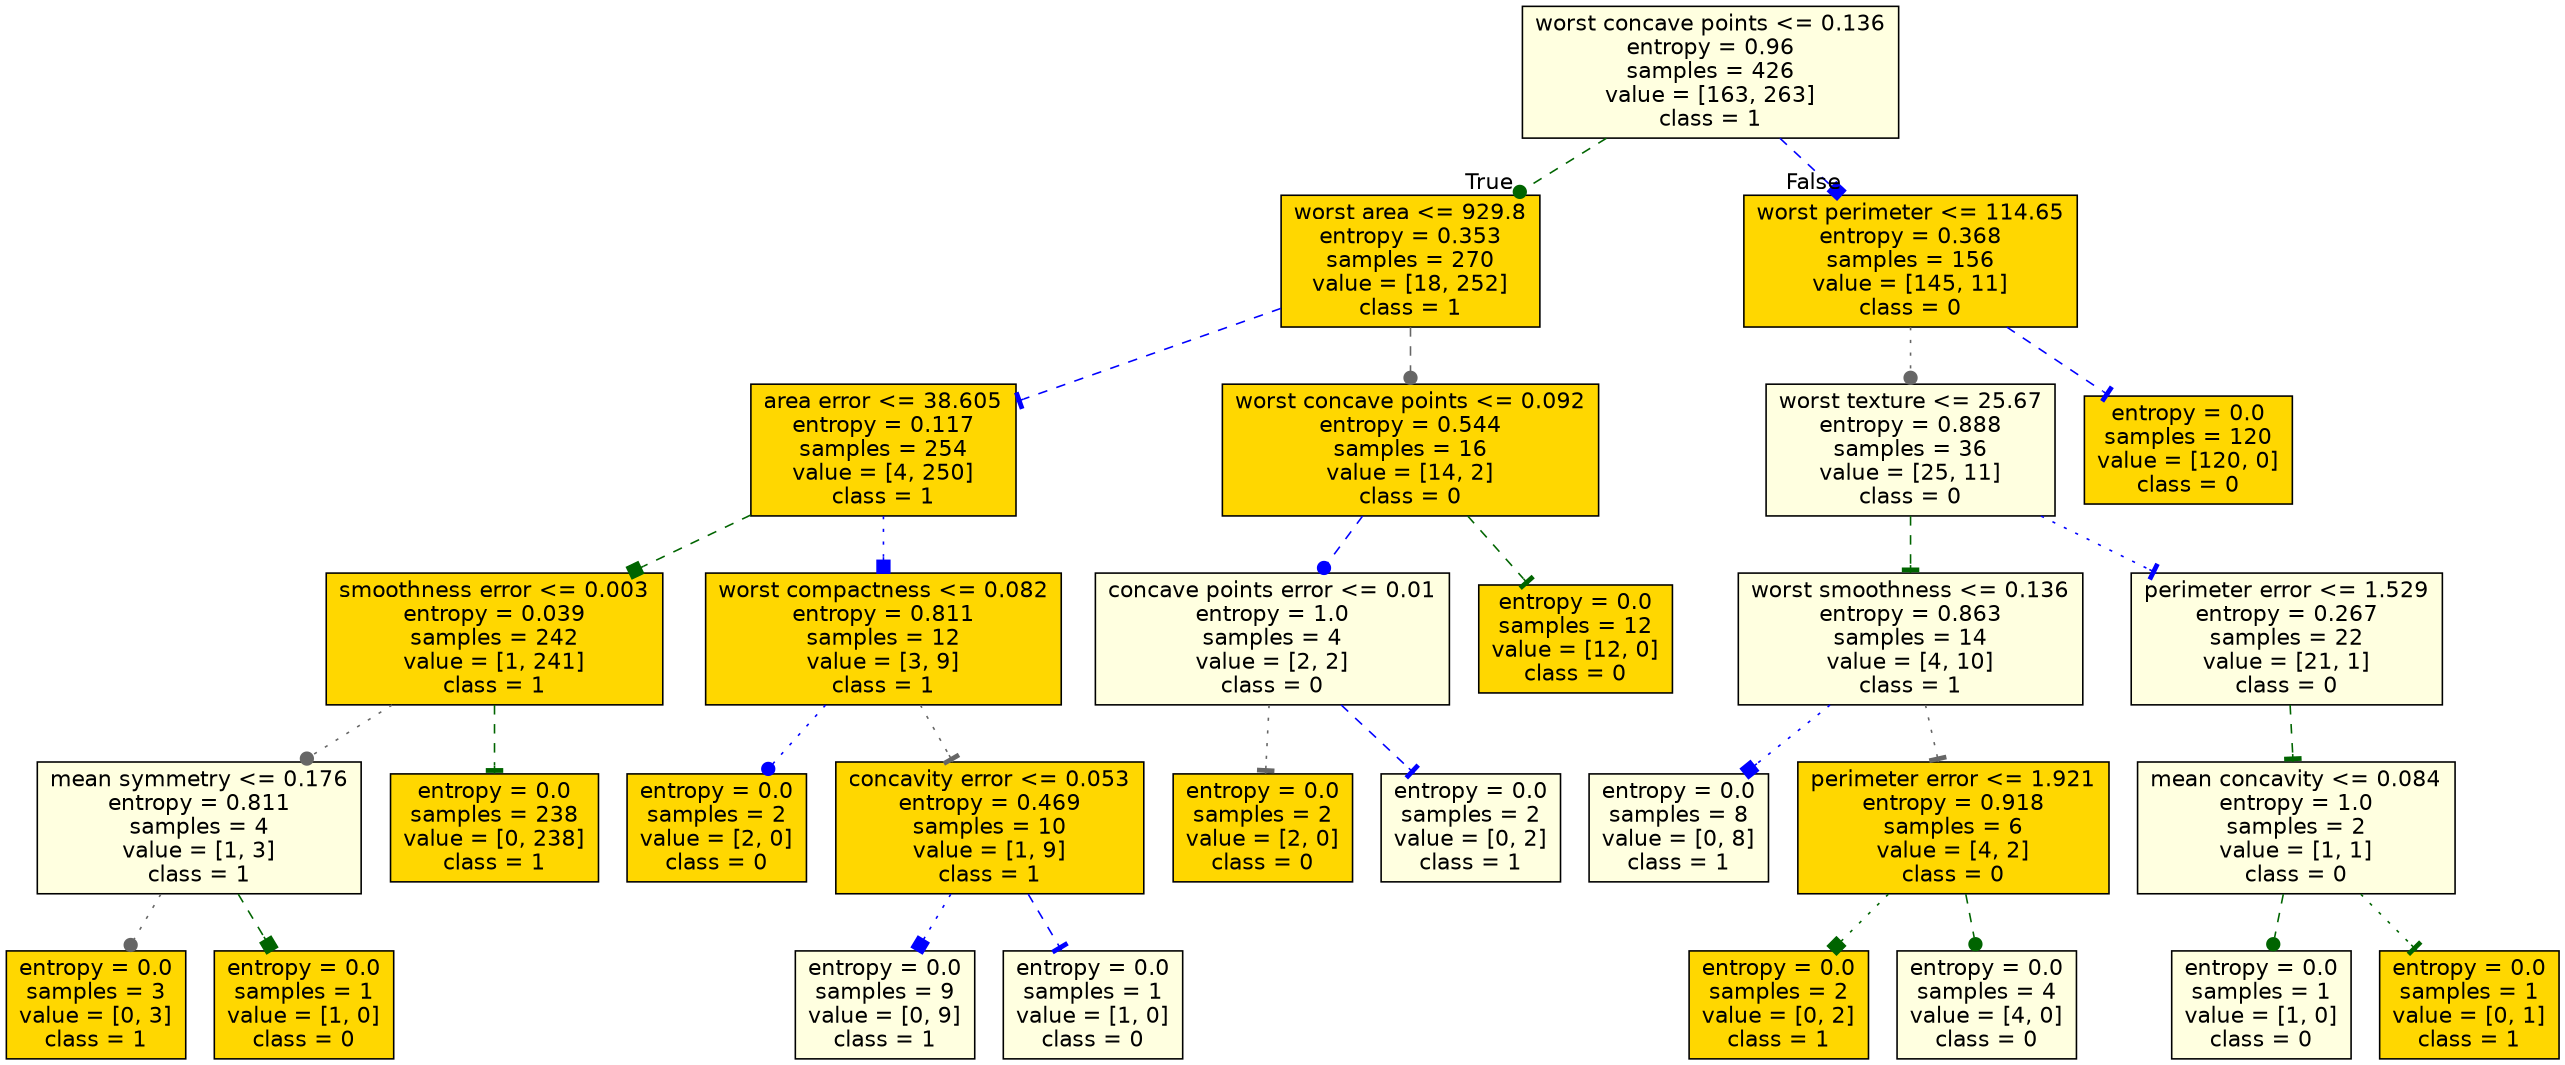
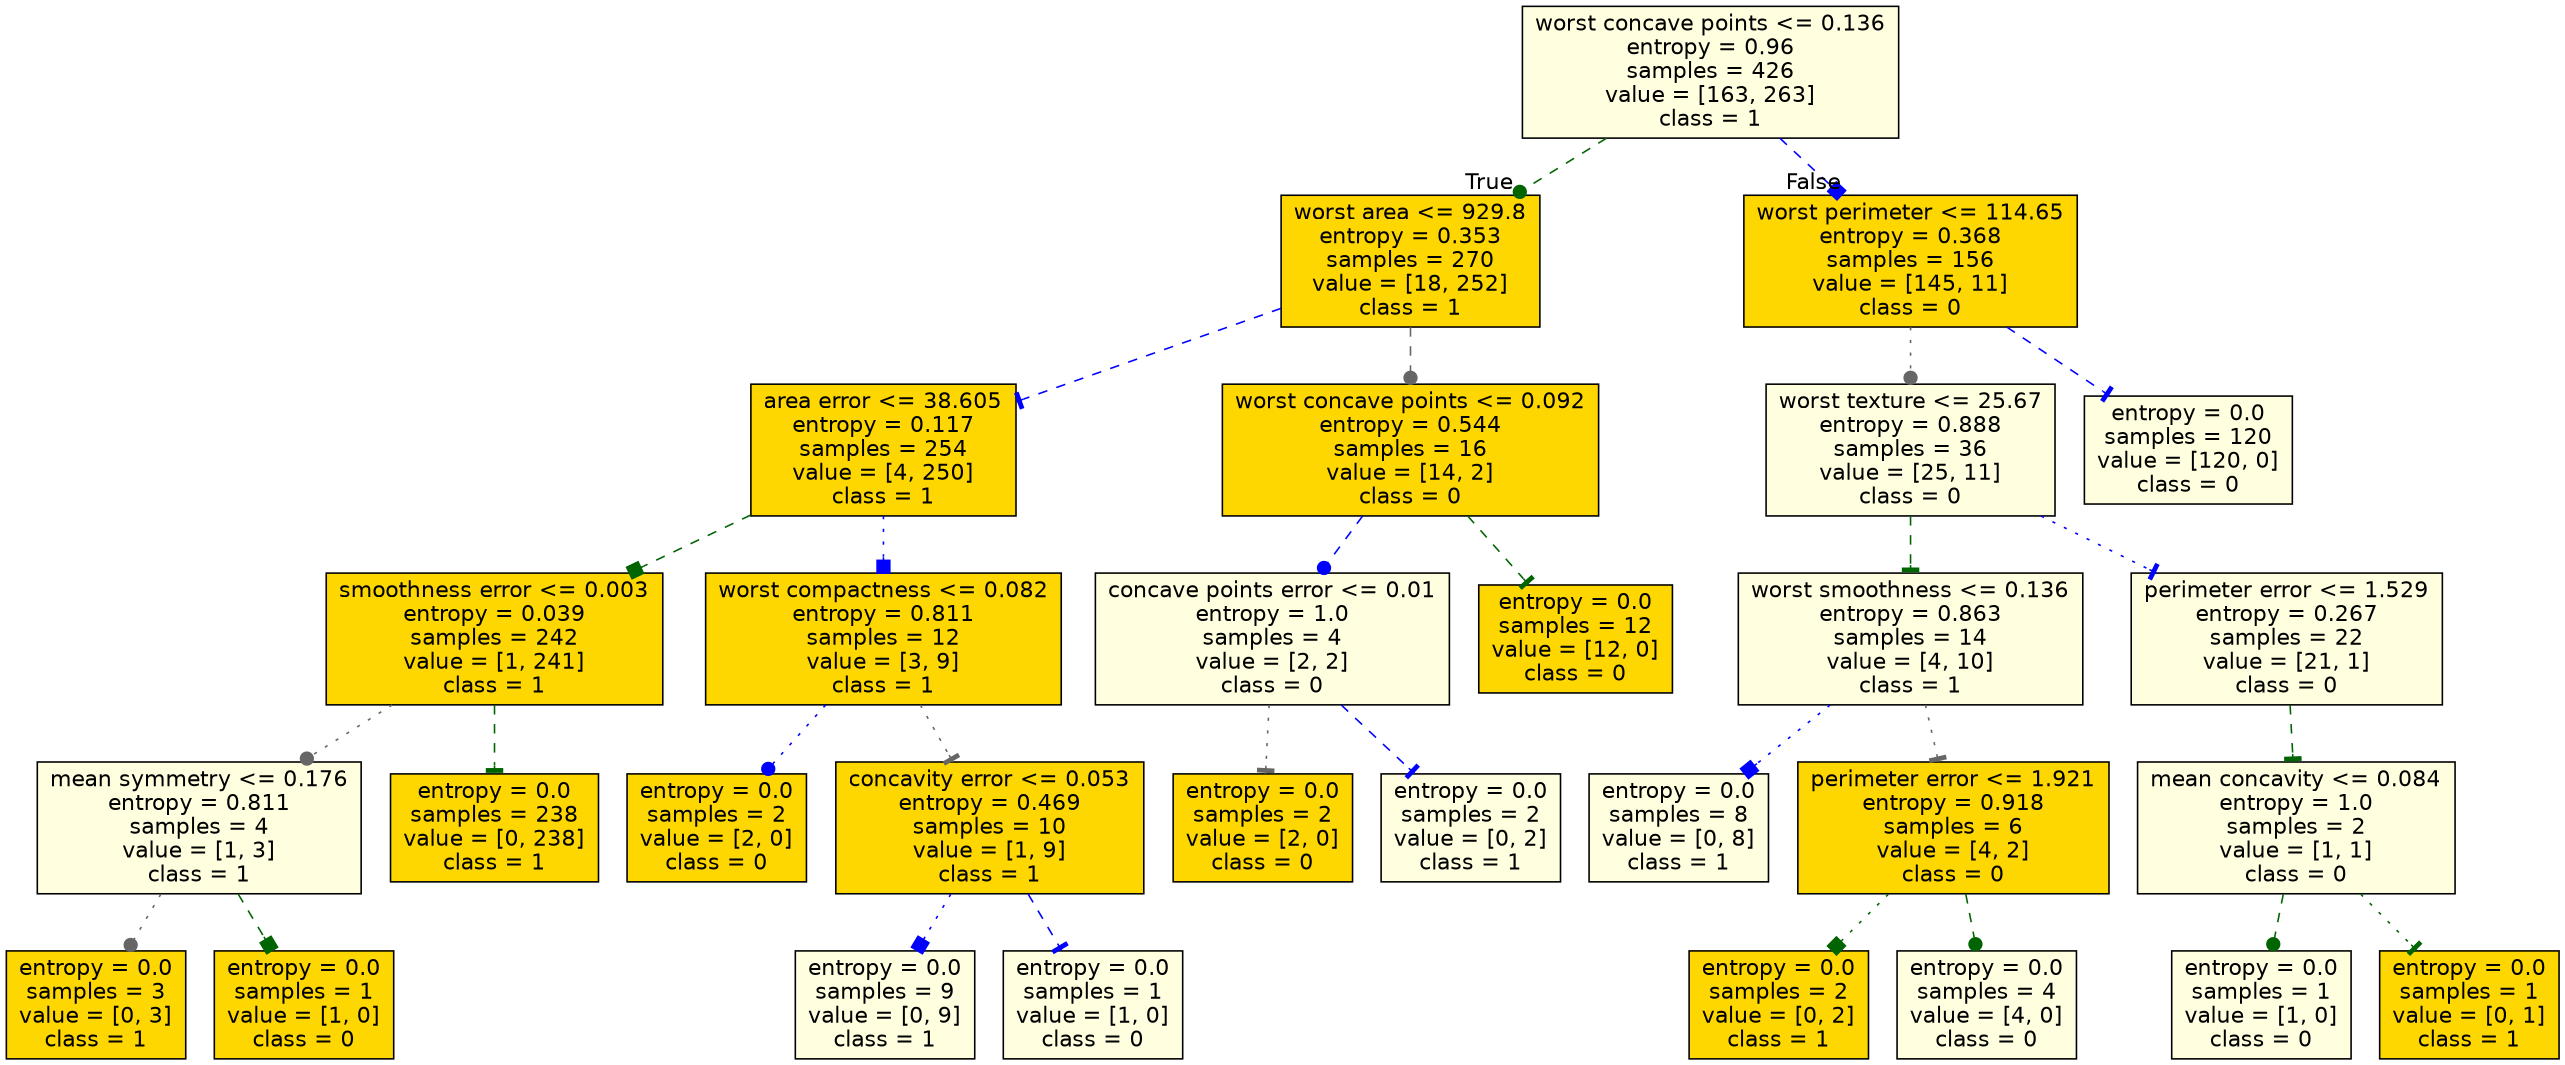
  digraph {
    node [color=black fillcolor=gold fontname=helvetica shape=box style=filled]
    edge [arrowhead=tee color=darkgreen fontname=helvetica style=dashed]
    n1 [fillcolor=lightyellow label="worst concave points <= 0.136\nentropy = 0.96\nsamples = 426\nvalue = [163, 263]\nclass = 1"]
    n2 [label="worst area <= 929.8\nentropy = 0.353\nsamples = 270\nvalue = [18, 252]\nclass = 1"]
    n3 [label="worst perimeter <= 114.65\nentropy = 0.368\nsamples = 156\nvalue = [145, 11]\nclass = 0"]
    n4 [label="area error <= 38.605\nentropy = 0.117\nsamples = 254\nvalue = [4, 250]\nclass = 1"]
    n5 [label="worst concave points <= 0.092\nentropy = 0.544\nsamples = 16\nvalue = [14, 2]\nclass = 0"]
    n6 [fillcolor=lightyellow label="worst texture <= 25.67\nentropy = 0.888\nsamples = 36\nvalue = [25, 11]\nclass = 0"]
-   n7 [label="entropy = 0.0\nsamples = 120\nvalue = [120, 0]\nclass = 0"]
+   n7 [fillcolor=lightyellow label="entropy = 0.0\nsamples = 120\nvalue = [120, 0]\nclass = 0"]
    n8 [label="smoothness error <= 0.003\nentropy = 0.039\nsamples = 242\nvalue = [1, 241]\nclass = 1"]
    n9 [label="worst compactness <= 0.082\nentropy = 0.811\nsamples = 12\nvalue = [3, 9]\nclass = 1"]
    n10 [fillcolor=lightyellow label="concave points error <= 0.01\nentropy = 1.0\nsamples = 4\nvalue = [2, 2]\nclass = 0"]
    n11 [label="entropy = 0.0\nsamples = 12\nvalue = [12, 0]\nclass = 0"]
    n12 [fillcolor=lightyellow label="mean symmetry <= 0.176\nentropy = 0.811\nsamples = 4\nvalue = [1, 3]\nclass = 1"]
    n13 [label="entropy = 0.0\nsamples = 238\nvalue = [0, 238]\nclass = 1"]
    n14 [label="entropy = 0.0\nsamples = 2\nvalue = [2, 0]\nclass = 0"]
    n15 [label="concavity error <= 0.053\nentropy = 0.469\nsamples = 10\nvalue = [1, 9]\nclass = 1"]
    n16 [label="entropy = 0.0\nsamples = 3\nvalue = [0, 3]\nclass = 1"]
    n17 [label="entropy = 0.0\nsamples = 1\nvalue = [1, 0]\nclass = 0"]
    n18 [fillcolor=lightyellow label="entropy = 0.0\nsamples = 9\nvalue = [0, 9]\nclass = 1"]
    n19 [fillcolor=lightyellow label="entropy = 0.0\nsamples = 1\nvalue = [1, 0]\nclass = 0"]
    n20 [label="entropy = 0.0\nsamples = 2\nvalue = [2, 0]\nclass = 0"]
    n21 [fillcolor=lightyellow label="entropy = 0.0\nsamples = 2\nvalue = [0, 2]\nclass = 1"]
    n22 [fillcolor=lightyellow label="worst smoothness <= 0.136\nentropy = 0.863\nsamples = 14\nvalue = [4, 10]\nclass = 1"]
    n23 [fillcolor=lightyellow label="perimeter error <= 1.529\nentropy = 0.267\nsamples = 22\nvalue = [21, 1]\nclass = 0"]
    n24 [fillcolor=lightyellow label="entropy = 0.0\nsamples = 8\nvalue = [0, 8]\nclass = 1"]
    n25 [label="perimeter error <= 1.921\nentropy = 0.918\nsamples = 6\nvalue = [4, 2]\nclass = 0"]
    n26 [fillcolor=lightyellow label="mean concavity <= 0.084\nentropy = 1.0\nsamples = 2\nvalue = [1, 1]\nclass = 0"]
    n27 [label="entropy = 0.0\nsamples = 2\nvalue = [0, 2]\nclass = 1"]
    n28 [fillcolor=lightyellow label="entropy = 0.0\nsamples = 4\nvalue = [4, 0]\nclass = 0"]
    n29 [fillcolor=lightyellow label="entropy = 0.0\nsamples = 1\nvalue = [1, 0]\nclass = 0"]
    n30 [label="entropy = 0.0\nsamples = 1\nvalue = [0, 1]\nclass = 1"]
    n1 -> n2 [arrowhead=dot headlabel=True labelangle=45 labeldistance=2.5]
    n1 -> n3 [arrowhead=box color=blue headlabel=False labelangle=-45 labeldistance=2.5]
    n2 -> n4 [color=blue]
    n2 -> n5 [arrowhead=dot color=gray40]
    n3 -> n6 [arrowhead=dot color=gray40 style=dotted]
    n3 -> n7 [color=blue]
    n4 -> n8 [arrowhead=box]
    n4 -> n9 [arrowhead=box color=blue style=dotted]
    n5 -> n10 [arrowhead=dot color=blue]
    n5 -> n11
    n6 -> n22
    n6 -> n23 [color=blue style=dotted]
    n8 -> n12 [arrowhead=dot color=gray40 style=dotted]
    n8 -> n13
    n9 -> n14 [arrowhead=dot color=blue style=dotted]
    n9 -> n15 [color=gray40 style=dotted]
    n10 -> n20 [color=gray40 style=dotted]
    n10 -> n21 [color=blue]
    n12 -> n16 [arrowhead=dot color=gray40 style=dotted]
    n12 -> n17 [arrowhead=box]
    n15 -> n18 [arrowhead=box color=blue style=dotted]
    n15 -> n19 [color=blue]
    n22 -> n24 [arrowhead=box color=blue style=dotted]
    n22 -> n25 [color=gray40 style=dotted]
    n23 -> n26
    n25 -> n27 [arrowhead=box style=dotted]
    n25 -> n28 [arrowhead=dot]
    n26 -> n29 [arrowhead=dot]
    n26 -> n30 [style=dotted]
  }
